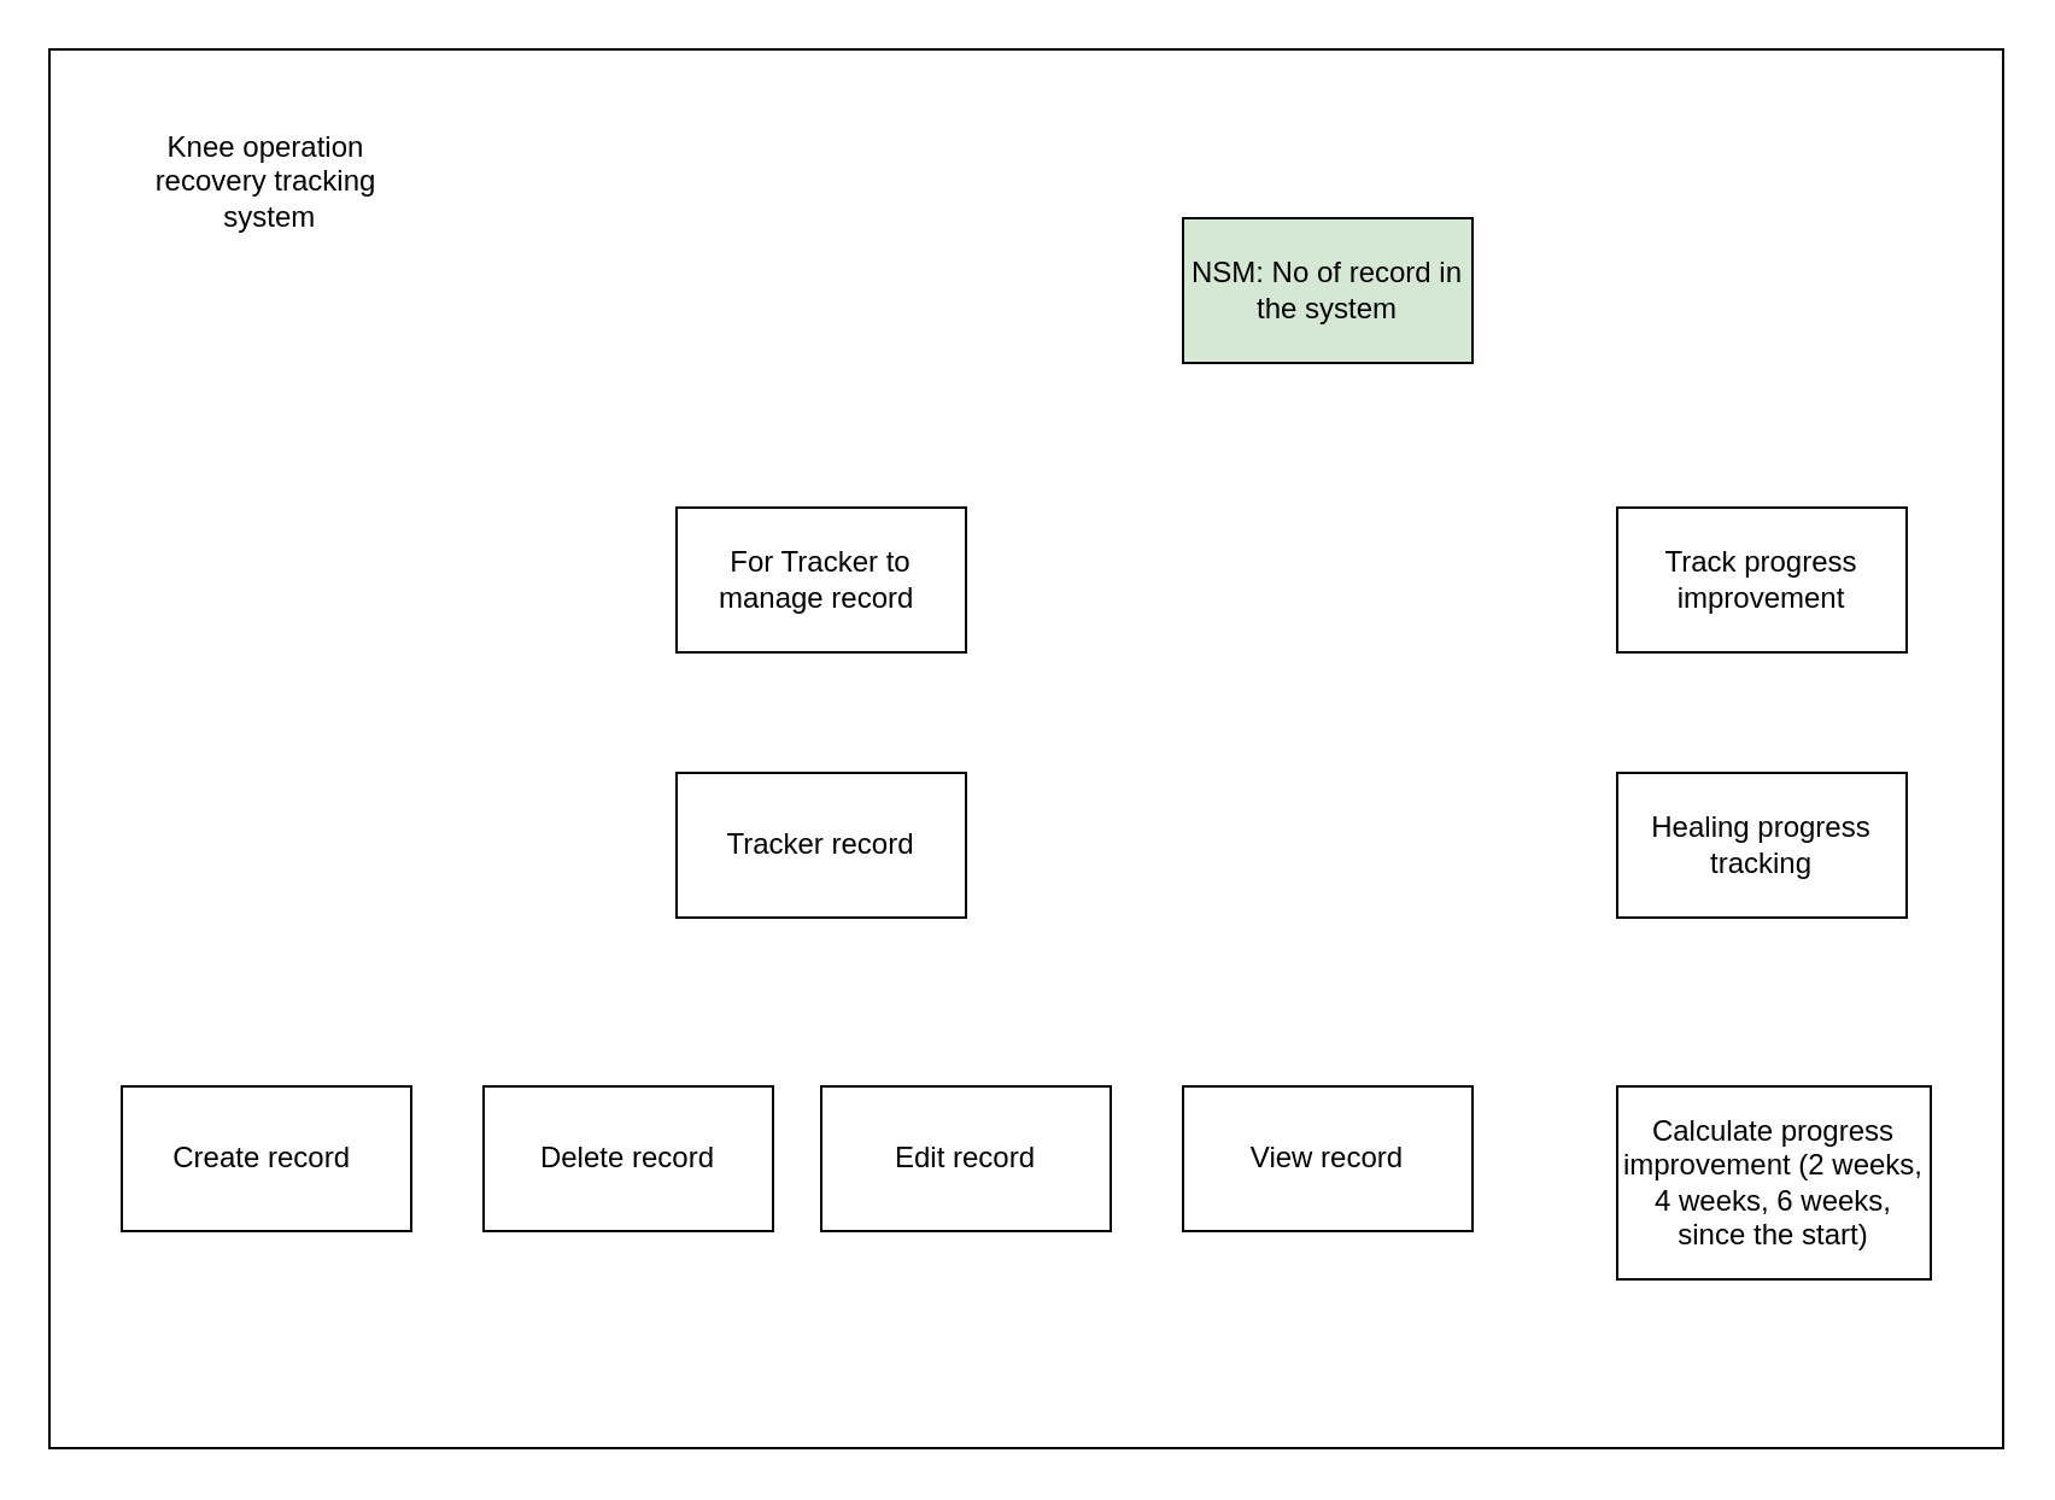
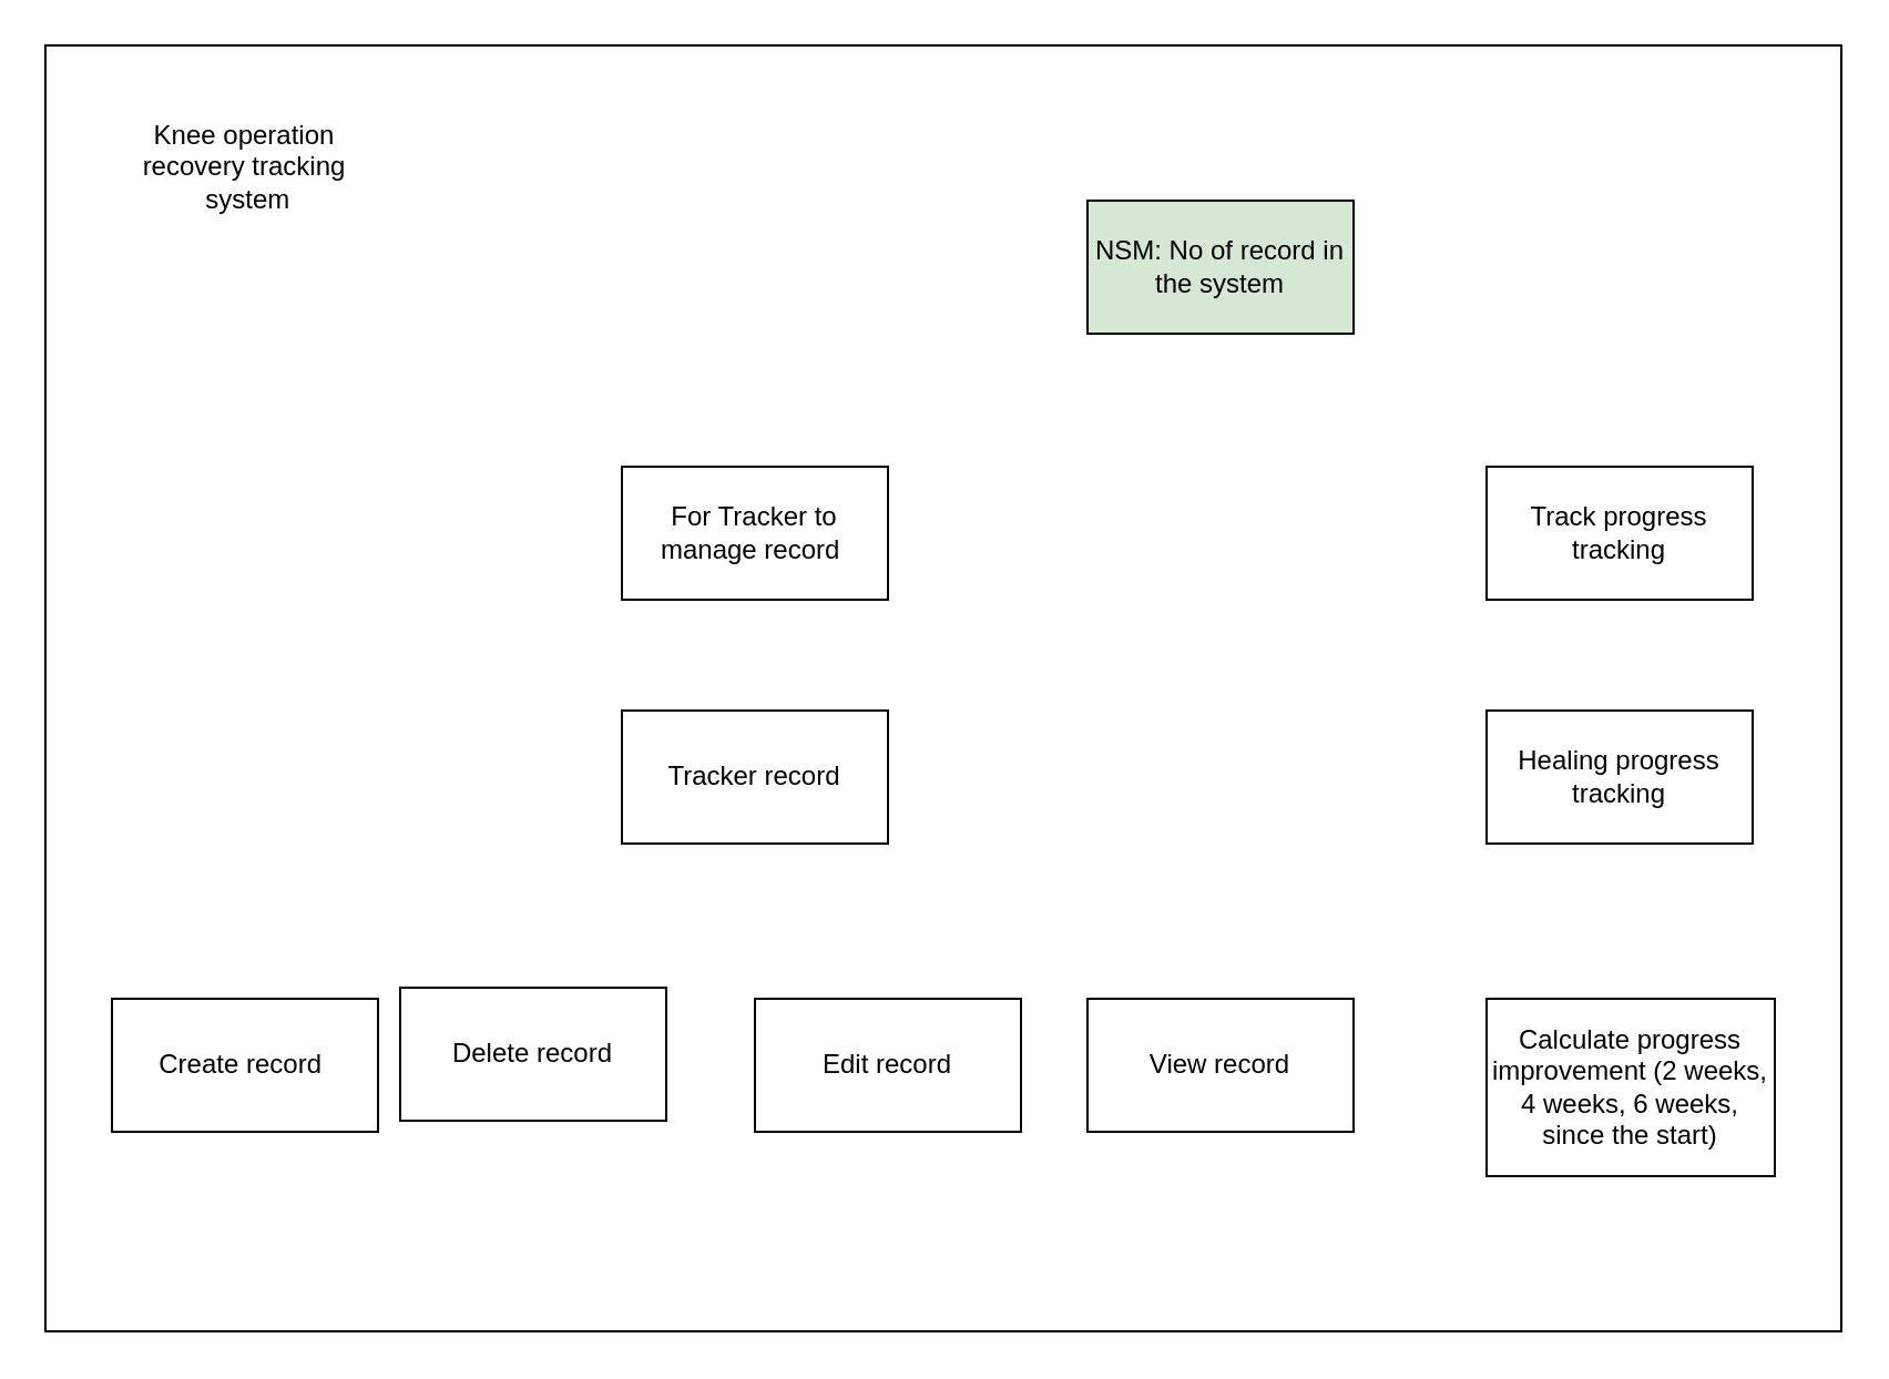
  <mxCell id="0" />
  <mxCell id="1" parent="0" />
  <mxCell id="2" value="" style="whiteSpace=wrap;html=1;" vertex="1" parent="1"><mxGeometry x="20" y="20" width="810" height="580" as="geometry" /></mxCell>
  <mxCell id="3" value="NSM: No of record in the system" style="rounded=0;whiteSpace=wrap;html=1;fillColor=#d5e8d4;" vertex="1" parent="1"><mxGeometry x="490" y="90" width="120" height="60" as="geometry" /></mxCell>
  <mxCell id="4" value="For Tracker to manage record&amp;nbsp;" style="rounded=0;whiteSpace=wrap;html=1;" vertex="1" parent="1"><mxGeometry x="280" y="210" width="120" height="60" as="geometry" /></mxCell>
  <mxCell id="5" value="Create record&amp;nbsp;" style="rounded=0;whiteSpace=wrap;html=1;" vertex="1" parent="1"><mxGeometry x="50" y="450" width="120" height="60" as="geometry" /></mxCell>
- <mxCell id="6" value="Delete record" style="rounded=0;whiteSpace=wrap;html=1;" vertex="1" parent="1"><mxGeometry x="200" y="450" width="120" height="60" as="geometry" /></mxCell>
+ <mxCell id="6" value="Delete record" style="rounded=0;whiteSpace=wrap;html=1;" vertex="1" parent="1"><mxGeometry x="180" y="445" width="120" height="60" as="geometry" /></mxCell>
  <mxCell id="7" value="Edit record" style="rounded=0;whiteSpace=wrap;html=1;" vertex="1" parent="1"><mxGeometry x="340" y="450" width="120" height="60" as="geometry" /></mxCell>
  <mxCell id="8" value="View record" style="rounded=0;whiteSpace=wrap;html=1;" vertex="1" parent="1"><mxGeometry x="490" y="450" width="120" height="60" as="geometry" /></mxCell>
  <mxCell id="9" value="Tracker record" style="rounded=0;whiteSpace=wrap;html=1;" vertex="1" parent="1"><mxGeometry x="280" y="320" width="120" height="60" as="geometry" /></mxCell>
- <mxCell id="10" value="Track progress improvement" style="rounded=0;whiteSpace=wrap;html=1;" vertex="1" parent="1"><mxGeometry x="670" y="210" width="120" height="60" as="geometry" /></mxCell>
+ <mxCell id="10" value="Track progress tracking" style="rounded=0;whiteSpace=wrap;html=1;" vertex="1" parent="1"><mxGeometry x="670" y="210" width="120" height="60" as="geometry" /></mxCell>
  <mxCell id="11" value="Healing progress tracking" style="rounded=0;whiteSpace=wrap;html=1;" vertex="1" parent="1"><mxGeometry x="670" y="320" width="120" height="60" as="geometry" /></mxCell>
  <mxCell id="12" value="Calculate progress improvement (2 weeks, 4 weeks, 6 weeks, since the start)" style="rounded=0;whiteSpace=wrap;html=1;" vertex="1" parent="1"><mxGeometry x="670" y="450" width="130" height="80" as="geometry" /></mxCell>
  <mxCell id="13" value="Knee operation recovery tracking &amp;nbsp;system" style="text;html=1;align=center;verticalAlign=middle;whiteSpace=wrap;rounded=0;" vertex="1" parent="1"><mxGeometry x="50" y="40" width="120" height="70" as="geometry" /></mxCell>
